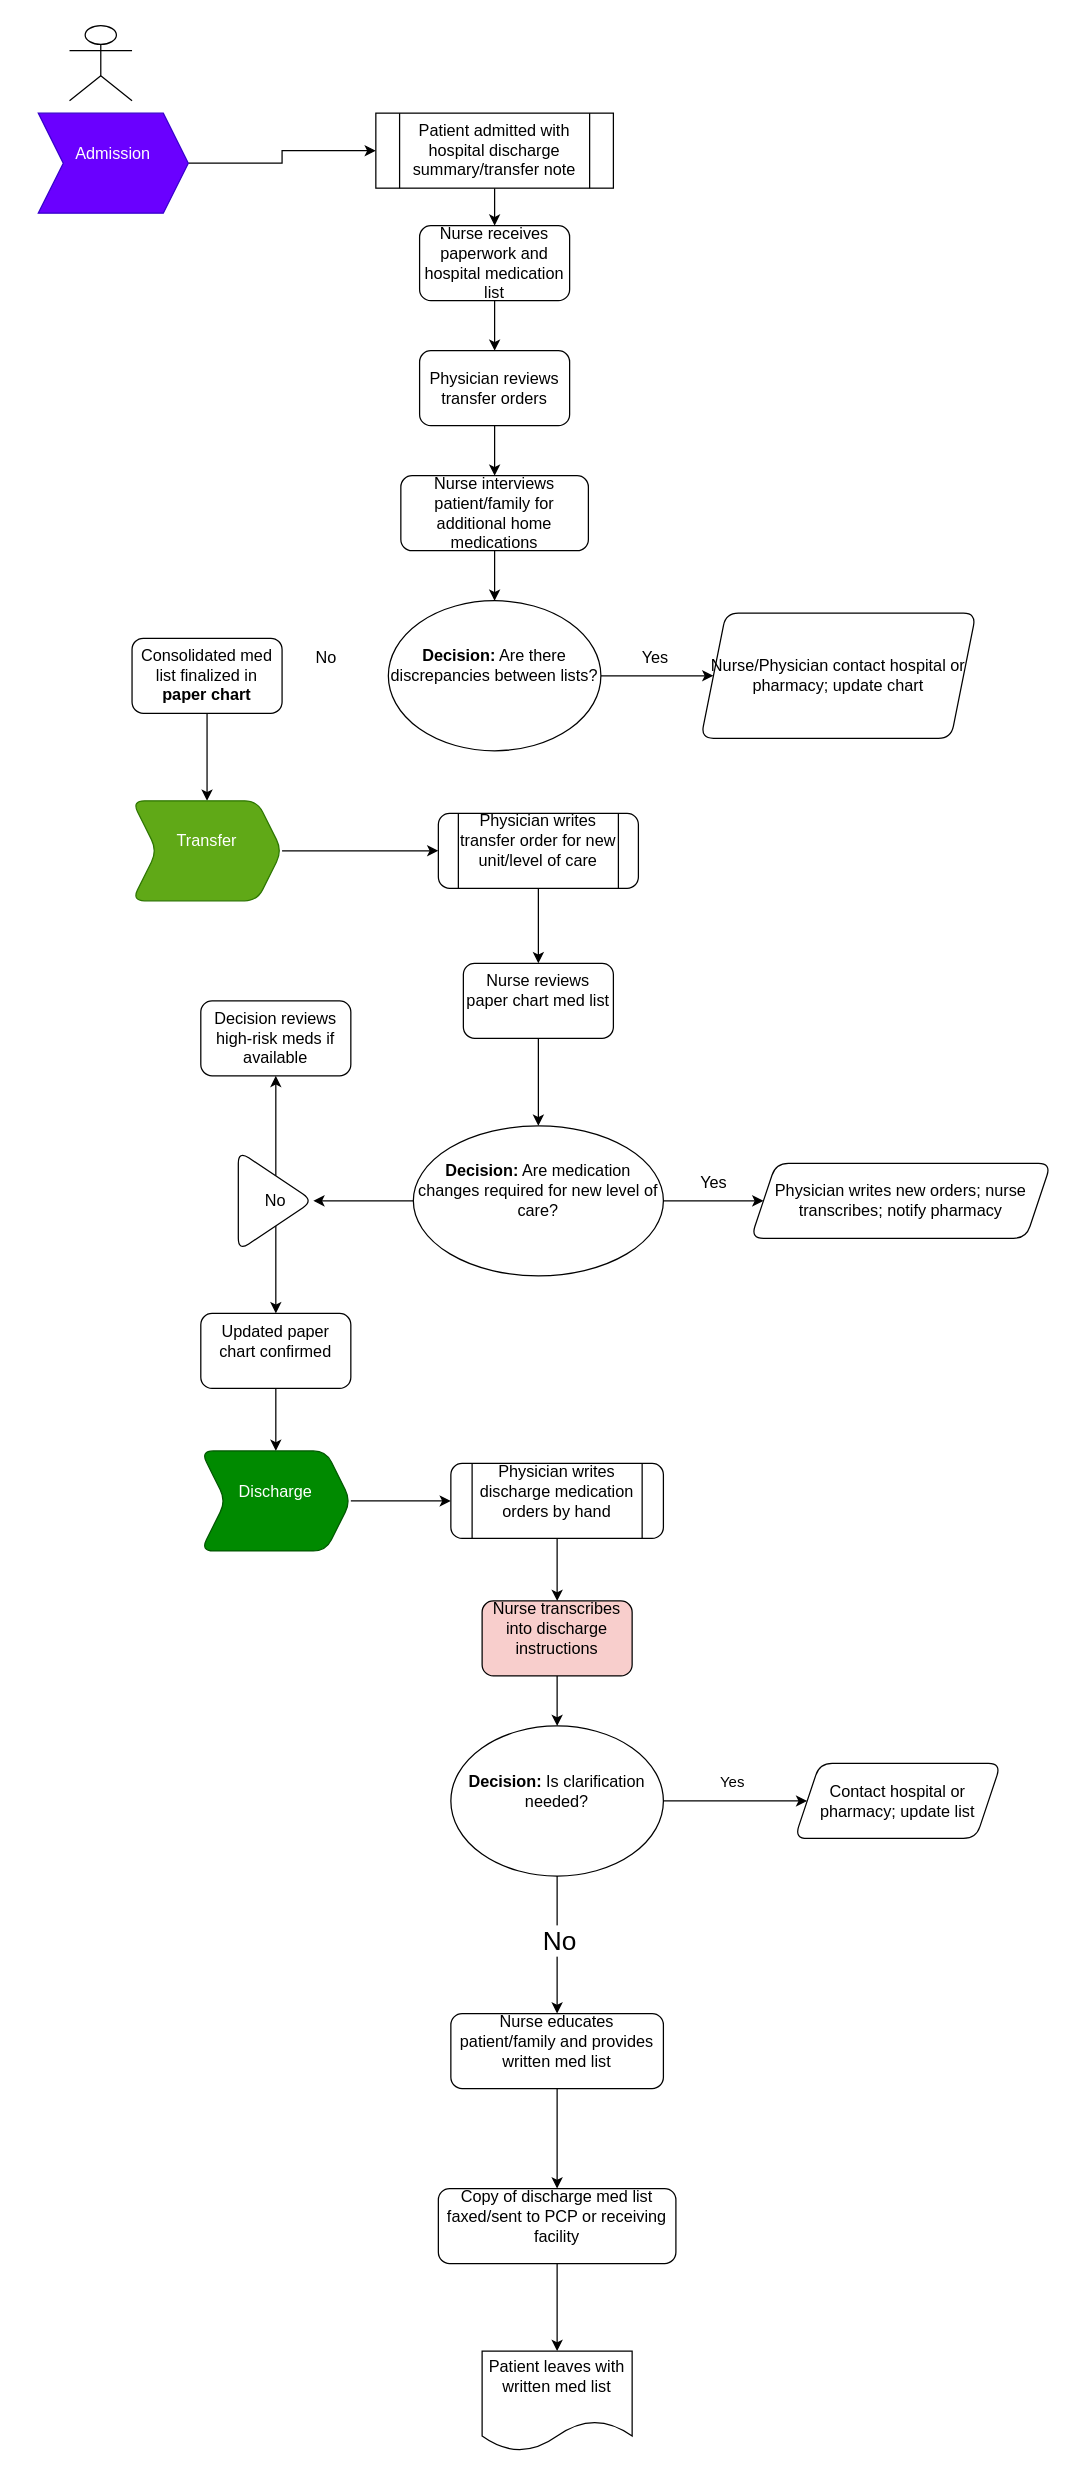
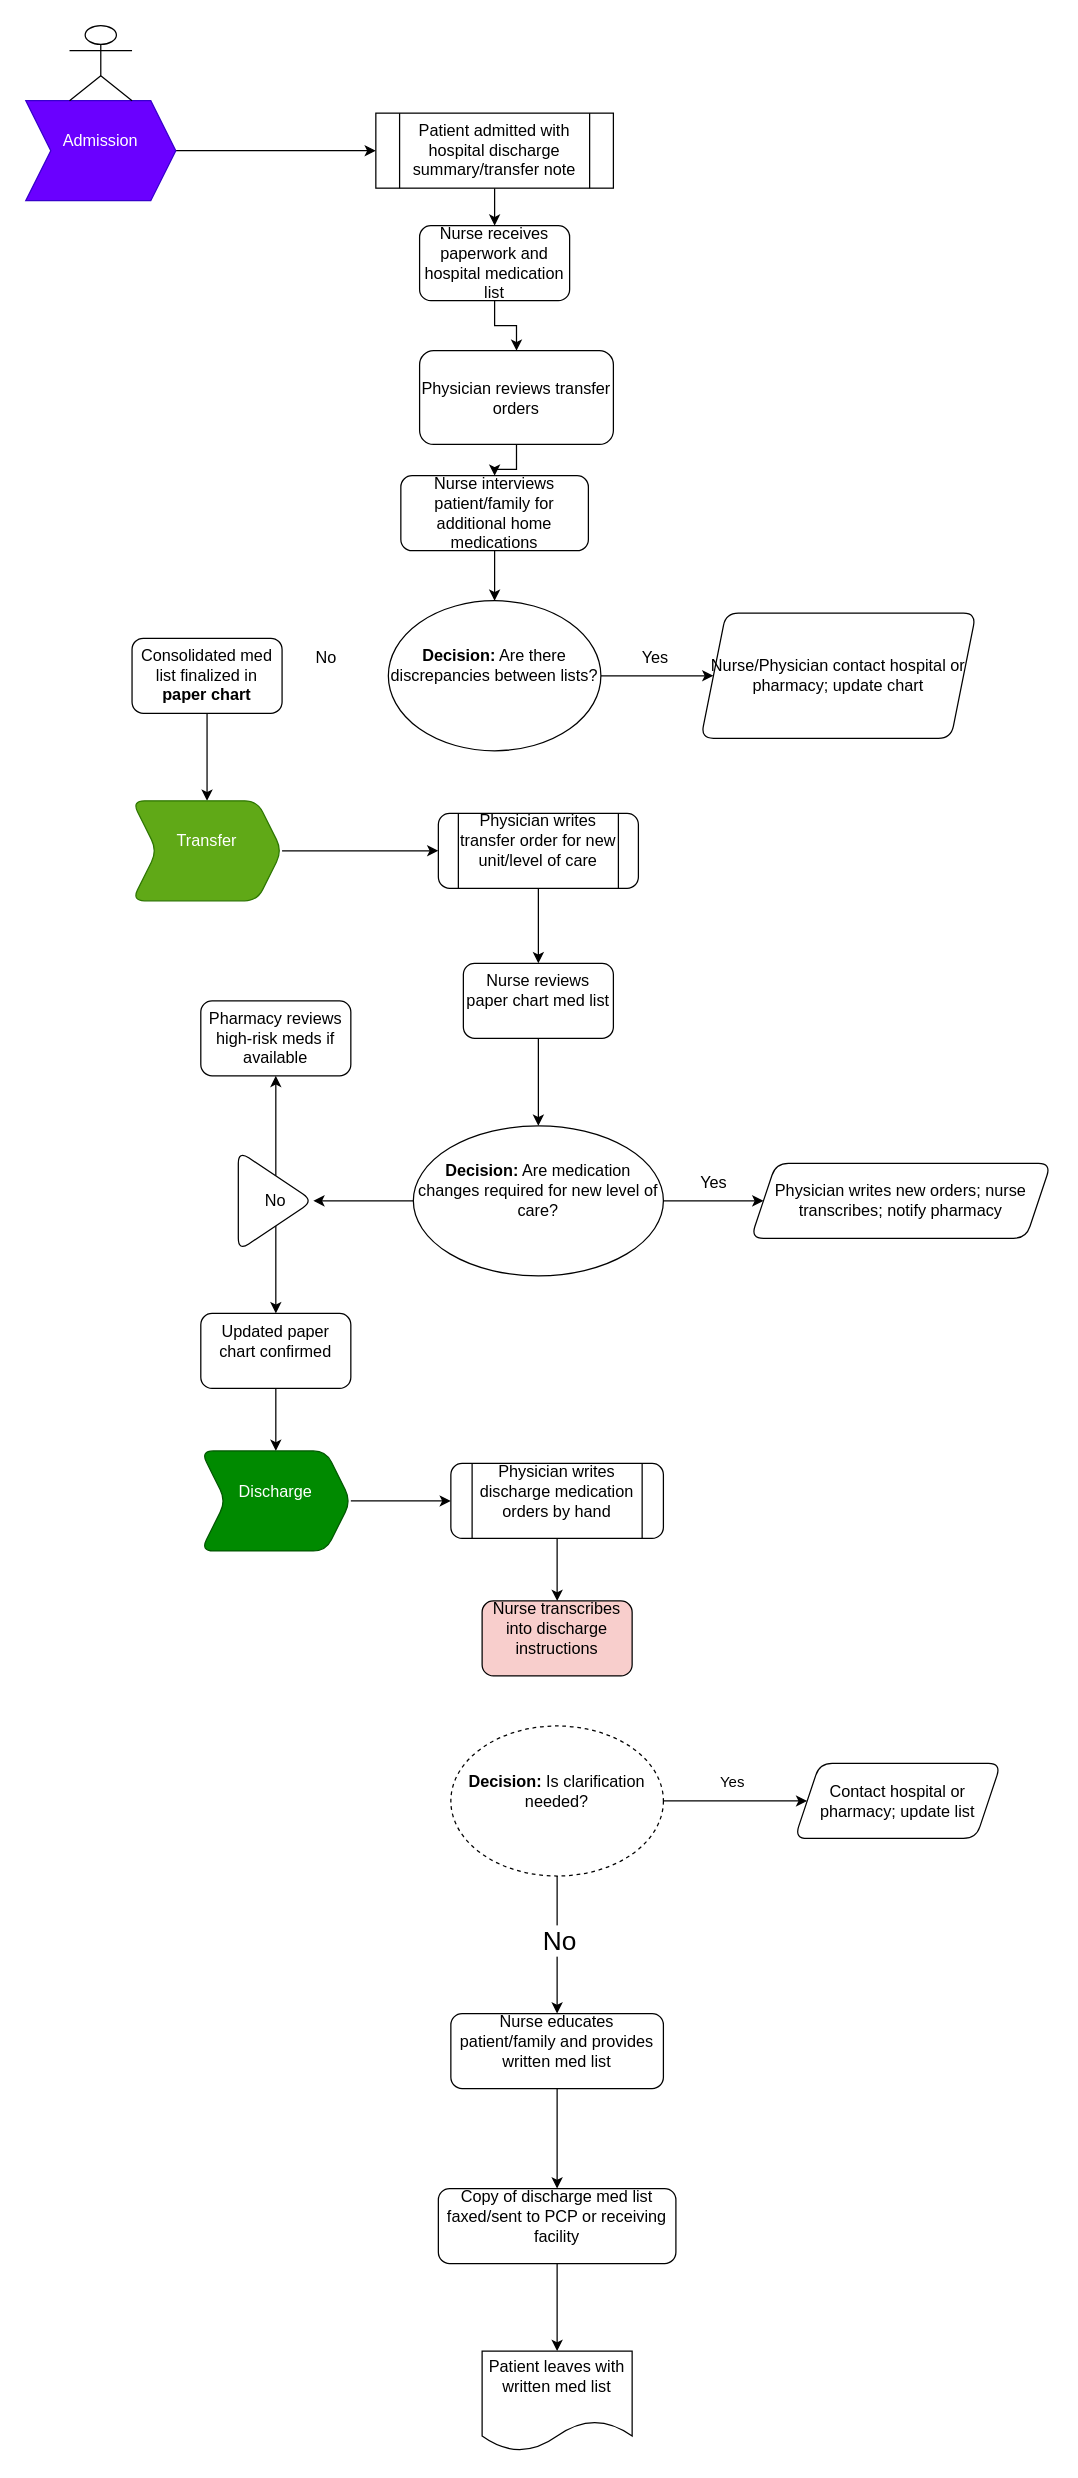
  <mxCell id="0" />
  <mxCell id="1" parent="0" />
  <mxCell id="2" value="" style="edgeStyle=orthogonalEdgeStyle;rounded=0;orthogonalLoop=1;jettySize=auto;html=1;fontSize=13;" edge="1" parent="1" source="3" target="6"><mxGeometry relative="1" as="geometry" /></mxCell>
- <mxCell id="3" value="&#10;Admission&#10;&#10;" style="shape=step;perimeter=stepPerimeter;whiteSpace=wrap;html=1;fixedSize=1;fillColor=#6a00ff;fontColor=#ffffff;strokeColor=#3700CC;fontSize=13;" vertex="1" parent="1"><mxGeometry x="30" y="90" width="120" height="80" as="geometry" /></mxCell>
+ <mxCell id="3" value="&#10;Admission&#10;&#10;" style="shape=step;perimeter=stepPerimeter;whiteSpace=wrap;html=1;fixedSize=1;fillColor=#6a00ff;fontColor=#ffffff;strokeColor=#3700CC;fontSize=13;" vertex="1" parent="1"><mxGeometry x="20" y="80" width="120" height="80" as="geometry" /></mxCell>
  <mxCell id="4" value="" style="shape=umlActor;verticalLabelPosition=bottom;verticalAlign=top;html=1;outlineConnect=0;fontSize=13;" vertex="1" parent="1"><mxGeometry x="55" y="20" width="50" height="60" as="geometry" /></mxCell>
  <mxCell id="5" value="" style="edgeStyle=orthogonalEdgeStyle;rounded=0;orthogonalLoop=1;jettySize=auto;html=1;fontSize=13;" edge="1" parent="1" source="6" target="8"><mxGeometry relative="1" as="geometry" /></mxCell>
  <mxCell id="6" value="&lt;br&gt;Patient admitted with hospital discharge summary/transfer note&lt;div&gt;&lt;br&gt;&lt;/div&gt;" style="shape=process;whiteSpace=wrap;html=1;backgroundOutline=1;fontSize=13;" vertex="1" parent="1"><mxGeometry x="300" y="90" width="190" height="60" as="geometry" /></mxCell>
  <mxCell id="7" value="" style="edgeStyle=orthogonalEdgeStyle;rounded=0;orthogonalLoop=1;jettySize=auto;html=1;fontSize=13;" edge="1" parent="1" source="8" target="10"><mxGeometry relative="1" as="geometry" /></mxCell>
  <mxCell id="8" value="&lt;br&gt;Nurse receives paperwork and hospital medication list&lt;div&gt;&lt;br&gt;&lt;/div&gt;" style="rounded=1;whiteSpace=wrap;html=1;fontSize=13;" vertex="1" parent="1"><mxGeometry x="335" y="180" width="120" height="60" as="geometry" /></mxCell>
  <mxCell id="9" value="" style="edgeStyle=orthogonalEdgeStyle;rounded=0;orthogonalLoop=1;jettySize=auto;html=1;fontSize=13;" edge="1" parent="1" source="10" target="12"><mxGeometry relative="1" as="geometry" /></mxCell>
- <mxCell id="10" value="&lt;br&gt;Physician reviews transfer orders&lt;div&gt;&lt;br&gt;&lt;/div&gt;" style="rounded=1;whiteSpace=wrap;html=1;fontSize=13;" vertex="1" parent="1"><mxGeometry x="335" y="280" width="120" height="60" as="geometry" /></mxCell>
+ <mxCell id="10" value="&lt;br&gt;Physician reviews transfer orders&lt;div&gt;&lt;br&gt;&lt;/div&gt;" style="rounded=1;whiteSpace=wrap;html=1;fontSize=13;" vertex="1" parent="1"><mxGeometry x="335" y="280" width="155" height="75" as="geometry" /></mxCell>
  <mxCell id="11" value="" style="edgeStyle=orthogonalEdgeStyle;rounded=0;orthogonalLoop=1;jettySize=auto;html=1;fontSize=13;" edge="1" parent="1" source="12" target="14"><mxGeometry relative="1" as="geometry" /></mxCell>
  <mxCell id="12" value="&lt;br&gt;Nurse interviews patient/family for additional home medications&lt;div&gt;&lt;br&gt;&lt;/div&gt;" style="rounded=1;whiteSpace=wrap;html=1;fontSize=13;" vertex="1" parent="1"><mxGeometry x="320" y="380" width="150" height="60" as="geometry" /></mxCell>
  <mxCell id="13" value="" style="edgeStyle=orthogonalEdgeStyle;rounded=0;orthogonalLoop=1;jettySize=auto;html=1;fontSize=13;" edge="1" parent="1" source="14" target="15"><mxGeometry relative="1" as="geometry" /></mxCell>
  <mxCell id="14" value="&#10;&lt;strong data-start=&quot;1827&quot; data-end=&quot;1840&quot;&gt;Decision:&lt;/strong&gt; Are there discrepancies between lists?&#10;&#10;" style="ellipse;whiteSpace=wrap;html=1;rounded=1;fontSize=13;" vertex="1" parent="1"><mxGeometry x="310" y="480" width="170" height="120" as="geometry" /></mxCell>
  <mxCell id="15" value="&lt;br&gt;Nurse/Physician contact hospital or pharmacy; update chart&lt;div&gt;&lt;br&gt;&lt;/div&gt;" style="shape=parallelogram;perimeter=parallelogramPerimeter;whiteSpace=wrap;html=1;fixedSize=1;rounded=1;fontSize=13;" vertex="1" parent="1"><mxGeometry x="560" y="490" width="220" height="100" as="geometry" /></mxCell>
  <mxCell id="16" value="Yes&amp;nbsp;" style="text;html=1;align=center;verticalAlign=middle;resizable=0;points=[];autosize=1;strokeColor=none;fillColor=none;fontSize=13;" vertex="1" parent="1"><mxGeometry x="500" y="510" width="50" height="30" as="geometry" /></mxCell>
  <mxCell id="17" value="" style="edgeStyle=orthogonalEdgeStyle;rounded=0;orthogonalLoop=1;jettySize=auto;html=1;fontSize=13;" edge="1" parent="1" source="18" target="21"><mxGeometry relative="1" as="geometry" /></mxCell>
  <mxCell id="18" value="&lt;br&gt;Consolidated med list finalized in &lt;strong data-start=&quot;2029&quot; data-end=&quot;2044&quot;&gt;paper chart&lt;/strong&gt;&lt;div&gt;&lt;br&gt;&lt;/div&gt;" style="rounded=1;whiteSpace=wrap;html=1;fontSize=13;" vertex="1" parent="1"><mxGeometry x="105" y="510" width="120" height="60" as="geometry" /></mxCell>
  <mxCell id="19" value="No" style="text;html=1;align=center;verticalAlign=middle;resizable=0;points=[];autosize=1;strokeColor=none;fillColor=none;fontSize=13;" vertex="1" parent="1"><mxGeometry x="240" y="510" width="40" height="30" as="geometry" /></mxCell>
  <mxCell id="20" value="" style="edgeStyle=orthogonalEdgeStyle;rounded=0;orthogonalLoop=1;jettySize=auto;html=1;fontSize=13;" edge="1" parent="1" source="21" target="23"><mxGeometry relative="1" as="geometry" /></mxCell>
  <mxCell id="21" value="&#10;Transfer&#10;&#10;" style="shape=step;perimeter=stepPerimeter;whiteSpace=wrap;html=1;fixedSize=1;rounded=1;fillColor=light-dark(#60A917,#89F90E);fontColor=#ffffff;strokeColor=#2D7600;fontSize=13;" vertex="1" parent="1"><mxGeometry x="105" y="640" width="120" height="80" as="geometry" /></mxCell>
  <mxCell id="22" value="" style="edgeStyle=orthogonalEdgeStyle;rounded=0;orthogonalLoop=1;jettySize=auto;html=1;fontSize=13;" edge="1" parent="1" source="23" target="25"><mxGeometry relative="1" as="geometry" /></mxCell>
  <mxCell id="23" value="&#10;Physician writes transfer order for new unit/level of care&#10;&#10;" style="shape=process;whiteSpace=wrap;html=1;backgroundOutline=1;rounded=1;fontSize=13;" vertex="1" parent="1"><mxGeometry x="350" y="650" width="160" height="60" as="geometry" /></mxCell>
  <mxCell id="24" value="" style="edgeStyle=orthogonalEdgeStyle;rounded=0;orthogonalLoop=1;jettySize=auto;html=1;fontSize=13;" edge="1" parent="1" source="25" target="28"><mxGeometry relative="1" as="geometry" /></mxCell>
  <mxCell id="25" value="&#10;Nurse reviews paper chart med list&#10;&#10;" style="whiteSpace=wrap;html=1;rounded=1;fontSize=13;" vertex="1" parent="1"><mxGeometry x="370" y="770" width="120" height="60" as="geometry" /></mxCell>
  <mxCell id="26" value="" style="edgeStyle=orthogonalEdgeStyle;rounded=0;orthogonalLoop=1;jettySize=auto;html=1;fontSize=13;" edge="1" parent="1" source="28" target="29"><mxGeometry relative="1" as="geometry" /></mxCell>
  <mxCell id="27" value="" style="edgeStyle=orthogonalEdgeStyle;rounded=0;orthogonalLoop=1;jettySize=auto;html=1;" edge="1" parent="1" source="28" target="33"><mxGeometry relative="1" as="geometry" /></mxCell>
  <mxCell id="28" value="&#10;&lt;strong data-start=&quot;2175&quot; data-end=&quot;2188&quot;&gt;Decision:&lt;/strong&gt; Are medication changes required for new level of care?&#10;&#10;" style="ellipse;whiteSpace=wrap;html=1;rounded=1;fontSize=13;" vertex="1" parent="1"><mxGeometry x="330" y="900" width="200" height="120" as="geometry" /></mxCell>
  <mxCell id="29" value="&lt;br&gt;Physician writes new orders; nurse transcribes; notify pharmacy&lt;div&gt;&lt;br/&gt;&lt;/div&gt;" style="shape=parallelogram;perimeter=parallelogramPerimeter;whiteSpace=wrap;html=1;fixedSize=1;rounded=1;fontSize=13;" vertex="1" parent="1"><mxGeometry x="600" y="930" width="240" height="60" as="geometry" /></mxCell>
  <mxCell id="30" value="Yes" style="text;html=1;align=center;verticalAlign=middle;resizable=0;points=[];autosize=1;strokeColor=none;fillColor=none;fontSize=13;" vertex="1" parent="1"><mxGeometry x="550" y="930" width="40" height="30" as="geometry" /></mxCell>
  <mxCell id="31" value="" style="edgeStyle=orthogonalEdgeStyle;rounded=0;orthogonalLoop=1;jettySize=auto;html=1;" edge="1" parent="1" source="33" target="34"><mxGeometry relative="1" as="geometry" /></mxCell>
  <mxCell id="32" value="" style="edgeStyle=orthogonalEdgeStyle;rounded=0;orthogonalLoop=1;jettySize=auto;html=1;" edge="1" parent="1" source="33" target="36"><mxGeometry relative="1" as="geometry" /></mxCell>
  <mxCell id="33" value="No" style="triangle;whiteSpace=wrap;html=1;fontSize=13;rounded=1;" vertex="1" parent="1"><mxGeometry x="190" y="920" width="60" height="80" as="geometry" /></mxCell>
- <mxCell id="34" value="&lt;br&gt;Decision reviews high-risk meds if available&lt;div&gt;&lt;br/&gt;&lt;/div&gt;" style="rounded=1;whiteSpace=wrap;html=1;fontSize=13;" vertex="1" parent="1"><mxGeometry x="160" y="800" width="120" height="60" as="geometry" /></mxCell>
+ <mxCell id="34" value="&lt;br&gt;Pharmacy reviews high-risk meds if available&lt;div&gt;&lt;br/&gt;&lt;/div&gt;" style="rounded=1;whiteSpace=wrap;html=1;fontSize=13;" vertex="1" parent="1"><mxGeometry x="160" y="800" width="120" height="60" as="geometry" /></mxCell>
  <mxCell id="35" value="" style="edgeStyle=orthogonalEdgeStyle;rounded=0;orthogonalLoop=1;jettySize=auto;html=1;" edge="1" parent="1" source="36" target="38"><mxGeometry relative="1" as="geometry" /></mxCell>
  <mxCell id="36" value="&#10;Updated paper chart confirmed&#10;&#10;" style="rounded=1;whiteSpace=wrap;html=1;fontSize=13;" vertex="1" parent="1"><mxGeometry x="160" y="1050" width="120" height="60" as="geometry" /></mxCell>
  <mxCell id="37" value="" style="edgeStyle=orthogonalEdgeStyle;rounded=0;orthogonalLoop=1;jettySize=auto;html=1;" edge="1" parent="1" source="38" target="40"><mxGeometry relative="1" as="geometry" /></mxCell>
  <mxCell id="38" value="&#10;Discharge&#10;&#10;" style="shape=step;perimeter=stepPerimeter;whiteSpace=wrap;html=1;fixedSize=1;fontSize=13;rounded=1;fillColor=light-dark(#008A00,#A7FFF0);fontColor=#ffffff;strokeColor=#005700;" vertex="1" parent="1"><mxGeometry x="160" y="1160" width="120" height="80" as="geometry" /></mxCell>
  <mxCell id="39" value="" style="edgeStyle=orthogonalEdgeStyle;rounded=0;orthogonalLoop=1;jettySize=auto;html=1;" edge="1" parent="1" source="40" target="42"><mxGeometry relative="1" as="geometry" /></mxCell>
  <mxCell id="40" value="&#10;Physician writes discharge medication orders by hand&#10;&#10;" style="shape=process;whiteSpace=wrap;html=1;backgroundOutline=1;fontSize=13;rounded=1;" vertex="1" parent="1"><mxGeometry x="360" y="1170" width="170" height="60" as="geometry" /></mxCell>
- <mxCell id="41" value="" style="edgeStyle=orthogonalEdgeStyle;rounded=0;orthogonalLoop=1;jettySize=auto;html=1;" edge="1" parent="1" source="42" target="46"><mxGeometry relative="1" as="geometry" /></mxCell>
  <mxCell id="42" value="&#10;Nurse transcribes into discharge instructions&#10;&#10;" style="rounded=1;whiteSpace=wrap;html=1;fontSize=13;fillColor=#f8cecc;" vertex="1" parent="1"><mxGeometry x="385" y="1280" width="120" height="60" as="geometry" /></mxCell>
  <mxCell id="43" value="" style="edgeStyle=orthogonalEdgeStyle;rounded=0;orthogonalLoop=1;jettySize=auto;html=1;" edge="1" parent="1" source="46" target="47"><mxGeometry relative="1" as="geometry" /></mxCell>
  <mxCell id="44" value="" style="edgeStyle=orthogonalEdgeStyle;rounded=0;orthogonalLoop=1;jettySize=auto;html=1;" edge="1" parent="1" source="46" target="50"><mxGeometry relative="1" as="geometry" /></mxCell>
  <mxCell id="45" value="No" style="edgeLabel;html=1;align=center;verticalAlign=middle;resizable=0;points=[];fontSize=21;" vertex="1" connectable="0" parent="44"><mxGeometry x="-0.073" y="1" relative="1" as="geometry"><mxPoint as="offset" /></mxGeometry></mxCell>
- <mxCell id="46" value="&#10;&lt;strong data-end=&quot;2593&quot; data-start=&quot;2580&quot;&gt;Decision:&lt;/strong&gt; Is clarification needed?&#10;&#10;" style="ellipse;whiteSpace=wrap;html=1;fontSize=13;rounded=1;" vertex="1" parent="1"><mxGeometry x="360" y="1380" width="170" height="120" as="geometry" /></mxCell>
+ <mxCell id="46" value="&#10;&lt;strong data-end=&quot;2593&quot; data-start=&quot;2580&quot;&gt;Decision:&lt;/strong&gt; Is clarification needed?&#10;&#10;" style="ellipse;whiteSpace=wrap;html=1;fontSize=13;rounded=1;dashed=1;" vertex="1" parent="1"><mxGeometry x="360" y="1380" width="170" height="120" as="geometry" /></mxCell>
  <mxCell id="47" value="&lt;br&gt;Contact hospital or pharmacy; update list&lt;div&gt;&lt;br/&gt;&lt;/div&gt;" style="shape=parallelogram;perimeter=parallelogramPerimeter;whiteSpace=wrap;html=1;fixedSize=1;fontSize=13;rounded=1;" vertex="1" parent="1"><mxGeometry x="635" y="1410" width="165" height="60" as="geometry" /></mxCell>
  <mxCell id="48" value="Yes" style="text;html=1;align=center;verticalAlign=middle;resizable=0;points=[];autosize=1;strokeColor=none;fillColor=none;" vertex="1" parent="1"><mxGeometry x="565" y="1410" width="40" height="30" as="geometry" /></mxCell>
  <mxCell id="49" value="" style="edgeStyle=orthogonalEdgeStyle;rounded=0;orthogonalLoop=1;jettySize=auto;html=1;" edge="1" parent="1" source="50" target="52"><mxGeometry relative="1" as="geometry" /></mxCell>
  <mxCell id="50" value="&#10;Nurse educates patient/family and provides written med list&#10;&#10;" style="rounded=1;whiteSpace=wrap;html=1;fontSize=13;" vertex="1" parent="1"><mxGeometry x="360" y="1610" width="170" height="60" as="geometry" /></mxCell>
  <mxCell id="51" value="" style="edgeStyle=orthogonalEdgeStyle;rounded=0;orthogonalLoop=1;jettySize=auto;html=1;" edge="1" parent="1" source="52" target="53"><mxGeometry relative="1" as="geometry" /></mxCell>
  <mxCell id="52" value="&#10;Copy of discharge med list faxed/sent to PCP or receiving facility&#10;&#10;" style="rounded=1;whiteSpace=wrap;html=1;fontSize=13;" vertex="1" parent="1"><mxGeometry x="350" y="1750" width="190" height="60" as="geometry" /></mxCell>
  <mxCell id="53" value="&#10;Patient leaves with written med list&#10;&#10;" style="shape=document;whiteSpace=wrap;html=1;boundedLbl=1;fontSize=13;rounded=1;" vertex="1" parent="1"><mxGeometry x="385" y="1880" width="120" height="80" as="geometry" /></mxCell>
